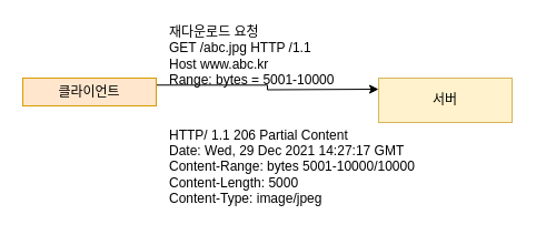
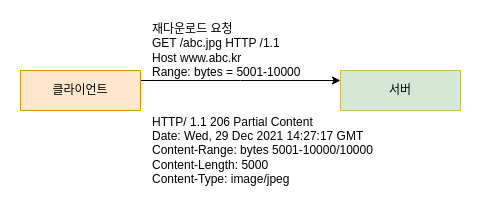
  <mxCell id="0" />
  <mxCell id="1" parent="0" />
  <mxCell id="2" value="" style="edgeStyle=orthogonalEdgeStyle;rounded=0;orthogonalLoop=1;jettySize=auto;html=1;exitX=1;exitY=0.25;exitDx=0;exitDy=0;" edge="1" parent="1" source="3"><mxGeometry relative="1" as="geometry"><mxPoint x="340" y="80" as="targetPoint" /></mxGeometry></mxCell>
- <mxCell id="3" value="클라이언트" style="rounded=0;whiteSpace=wrap;html=1;fillColor=#ffe6cc;strokeColor=#d79b00;" vertex="1" parent="1"><mxGeometry x="20" y="70" width="120" height="25" as="geometry" /></mxCell>
- <mxCell id="4" value="서버" style="rounded=0;whiteSpace=wrap;html=1;fillColor=#fff2cc;strokeColor=#d6b656;" vertex="1" parent="1"><mxGeometry x="340" y="70" width="120" height="40" as="geometry" /></mxCell>
+ <mxCell id="3" value="클라이언트" style="rounded=0;whiteSpace=wrap;html=1;fillColor=#ffe6cc;strokeColor=#d79b00;" vertex="1" parent="1"><mxGeometry x="20" y="70" width="120" height="40" as="geometry" /></mxCell>
+ <mxCell id="4" value="서버" style="rounded=0;whiteSpace=wrap;html=1;fillColor=#d5e8d4;strokeColor=#d6b656;" vertex="1" parent="1"><mxGeometry x="340" y="70" width="120" height="40" as="geometry" /></mxCell>
  <mxCell id="5" value="재다운로드 요청&lt;br&gt;GET /abc.jpg HTTP /1.1&lt;br&gt;Host www.abc.kr&lt;br&gt;Range: bytes = 5001-10000" style="text;html=1;align=left;verticalAlign=middle;resizable=0;points=[];autosize=1;strokeColor=none;fillColor=none;" vertex="1" parent="1"><mxGeometry x="150" y="20" width="160" height="60" as="geometry" /></mxCell>
  <mxCell id="6" value="HTTP/ 1.1 206 Partial Content&lt;br&gt;Date: Wed, 29 Dec 2021 14:27:17 GMT&lt;br&gt;Content-Range: bytes 5001-10000/10000&lt;br&gt;Content-Length: 5000&lt;br&gt;Content-Type: image/jpeg" style="text;html=1;align=left;verticalAlign=middle;resizable=0;points=[];autosize=1;strokeColor=none;fillColor=none;" vertex="1" parent="1"><mxGeometry x="150" y="110" width="240" height="80" as="geometry" /></mxCell>
